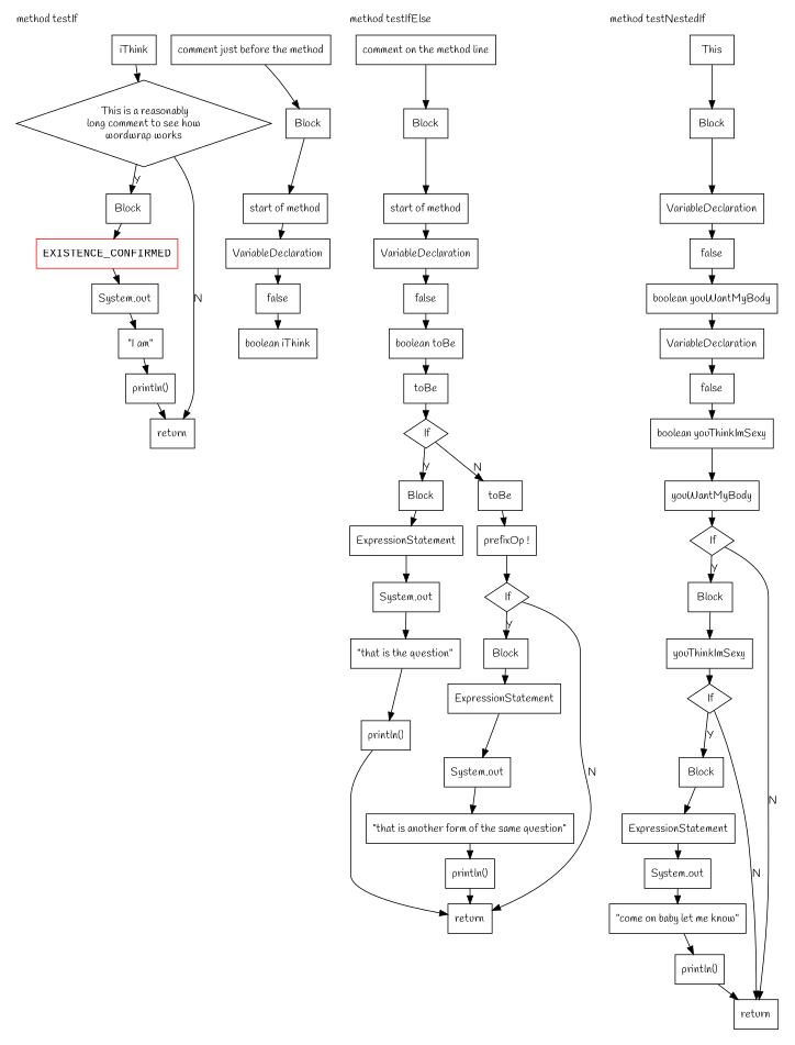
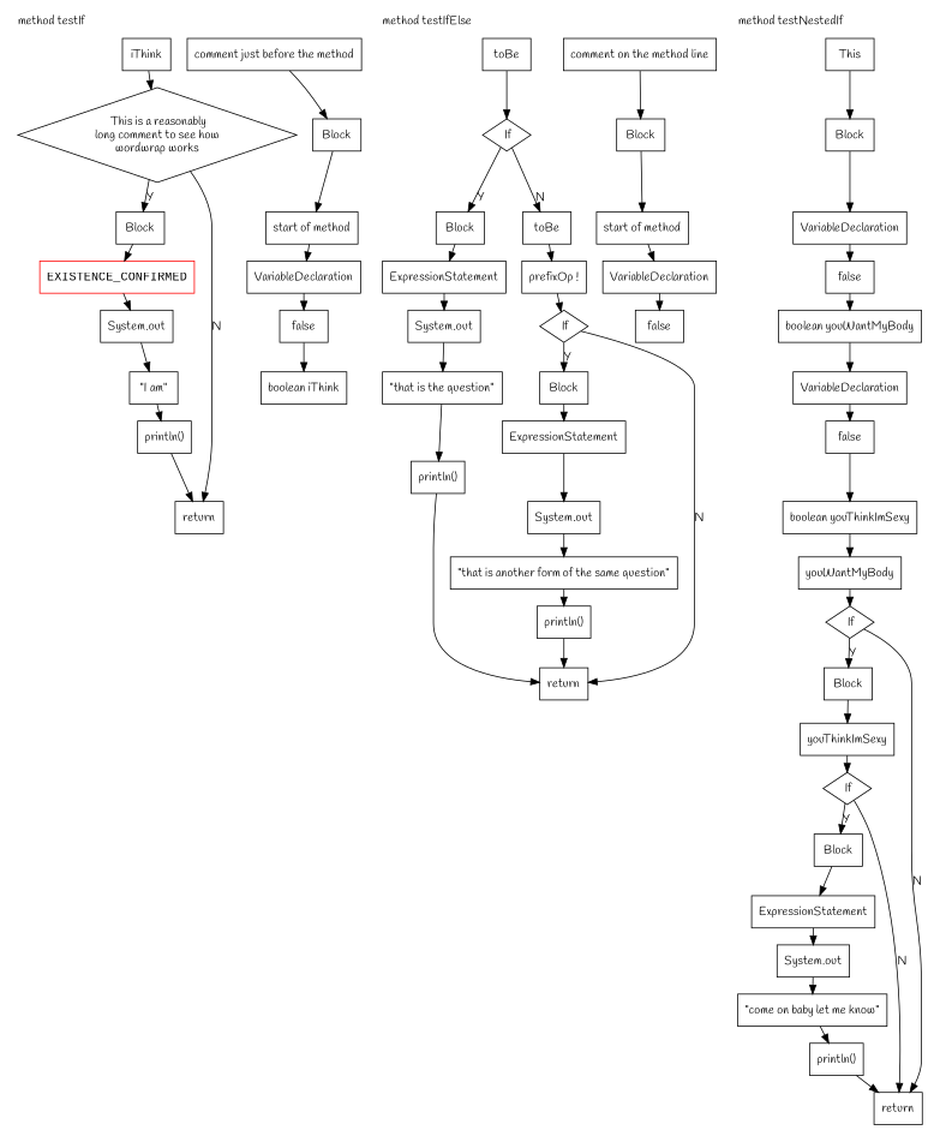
  digraph {
    compound=true
    fontname=Handlee
    node [fillcolor=white fontname=Handlee shape=rect style=filled]
    edge [fontname=Handlee]
    n1 [label="comment just before the method"]
    n2 [label=Block]
    n3 [label="start of method"]
    n4 [label=VariableDeclaration]
    n5 [label="boolean iThink"]
    n6 [label=false]
    n7 [label=" This is a reasonably\nlong comment to see how\nwordwrap works" shape=diamond]
    n8 [label=iThink]
    n9 [label=Block]
    n10 [color=red fontname="Courier New" label=EXISTENCE_CONFIRMED]
    n11 [label="println()"]
    n12 [label="System.out"]
    n13 [label="\"I am\""]
    n14 [label=return]
    n15 [label="comment on the method line"]
    n16 [label=Block]
    n17 [label="start of method"]
    n18 [label=VariableDeclaration]
-   n19 [label="boolean toBe"]
    n20 [label=false]
    n21 [label=" If" shape=diamond]
    n22 [label=toBe]
    n23 [label=Block]
    n24 [label=ExpressionStatement]
    n25 [label="println()"]
    n26 [label="System.out"]
    n27 [label="\"that is the question\""]
    n28 [label=" If" shape=diamond]
    n29 [label="prefixOp !"]
    n30 [label=toBe]
    n31 [label=Block]
    n32 [label=ExpressionStatement]
    n33 [label="println()"]
    n34 [label="System.out"]
    n35 [label="\"that is another form of the same question\""]
    n36 [label=return]
    n37 [label=This]
    n38 [label=Block]
    n39 [label=VariableDeclaration]
    n40 [label="boolean youWantMyBody"]
    n41 [label=false]
    n42 [label=VariableDeclaration]
    n43 [label="boolean youThinkImSexy"]
    n44 [label=false]
    n45 [label=" If" shape=diamond]
    n46 [label=youWantMyBody]
    n47 [label=Block]
    n48 [label=" If" shape=diamond]
    n49 [label=youThinkImSexy]
    n50 [label=Block]
    n51 [label=ExpressionStatement]
    n52 [label="println()"]
    n53 [label="System.out"]
    n54 [label="\"come on baby let me know\""]
    n55 [label=return]
    subgraph cluster_1 {
      label="method testIf"
      labeljust=l
      pencolor=transparent
      ranksep=0.5
      n1
      n2
      n3
      n4
      n5
      n6
      n7
      n8
      n9
      n10
      n11
      n12
      n13
      n14
    }
    subgraph cluster_2 {
      label="method testIfElse"
      labeljust=l
      pencolor=transparent
      ranksep=0.5
      n15
      n16
      n17
      n18
-     n19
      n20
      n21
      n22
      n23
      n24
      n25
      n26
      n27
      n28
      n29
      n30
      n31
      n32
      n33
      n34
      n35
      n36
    }
    subgraph cluster_3 {
      label="method testNestedIf"
      labeljust=l
      pencolor=transparent
      ranksep=0.5
      n37
      n38
      n39
      n40
      n41
      n42
      n43
      n44
      n45
      n46
      n47
      n48
      n49
      n50
      n51
      n52
      n53
      n54
      n55
    }
    n1 -> n2
    n2 -> n3
    n3 -> n4
    n4 -> n6
    n6 -> n5
    n7 -> n9 [label=Y]
    n7 -> n14 [label=N]
    n8 -> n7
    n9 -> n10
    n10 -> n12
    n11 -> n14
    n12 -> n13
    n13 -> n11
    n15 -> n16
    n16 -> n17
    n17 -> n18
    n18 -> n20
-   n19 -> n22
-   n20 -> n19
    n21 -> n23 [label=Y]
    n21 -> n30 [label=N]
    n22 -> n21
    n23 -> n24
    n24 -> n26
    n25 -> n36
    n26 -> n27
    n27 -> n25
    n28 -> n31 [label=Y]
    n28 -> n36 [label=N]
    n29 -> n28
    n30 -> n29
    n31 -> n32
    n32 -> n34
    n33 -> n36
    n34 -> n35
    n35 -> n33
    n37 -> n38
    n38 -> n39
    n39 -> n41
    n40 -> n42
    n41 -> n40
    n42 -> n44
    n43 -> n46
    n44 -> n43
    n45 -> n47 [label=Y]
    n45 -> n55 [label=N]
    n46 -> n45
    n47 -> n49
    n48 -> n50 [label=Y]
    n48 -> n55 [label=N]
    n49 -> n48
    n50 -> n51
    n51 -> n53
    n52 -> n55
    n53 -> n54
    n54 -> n52
  }
